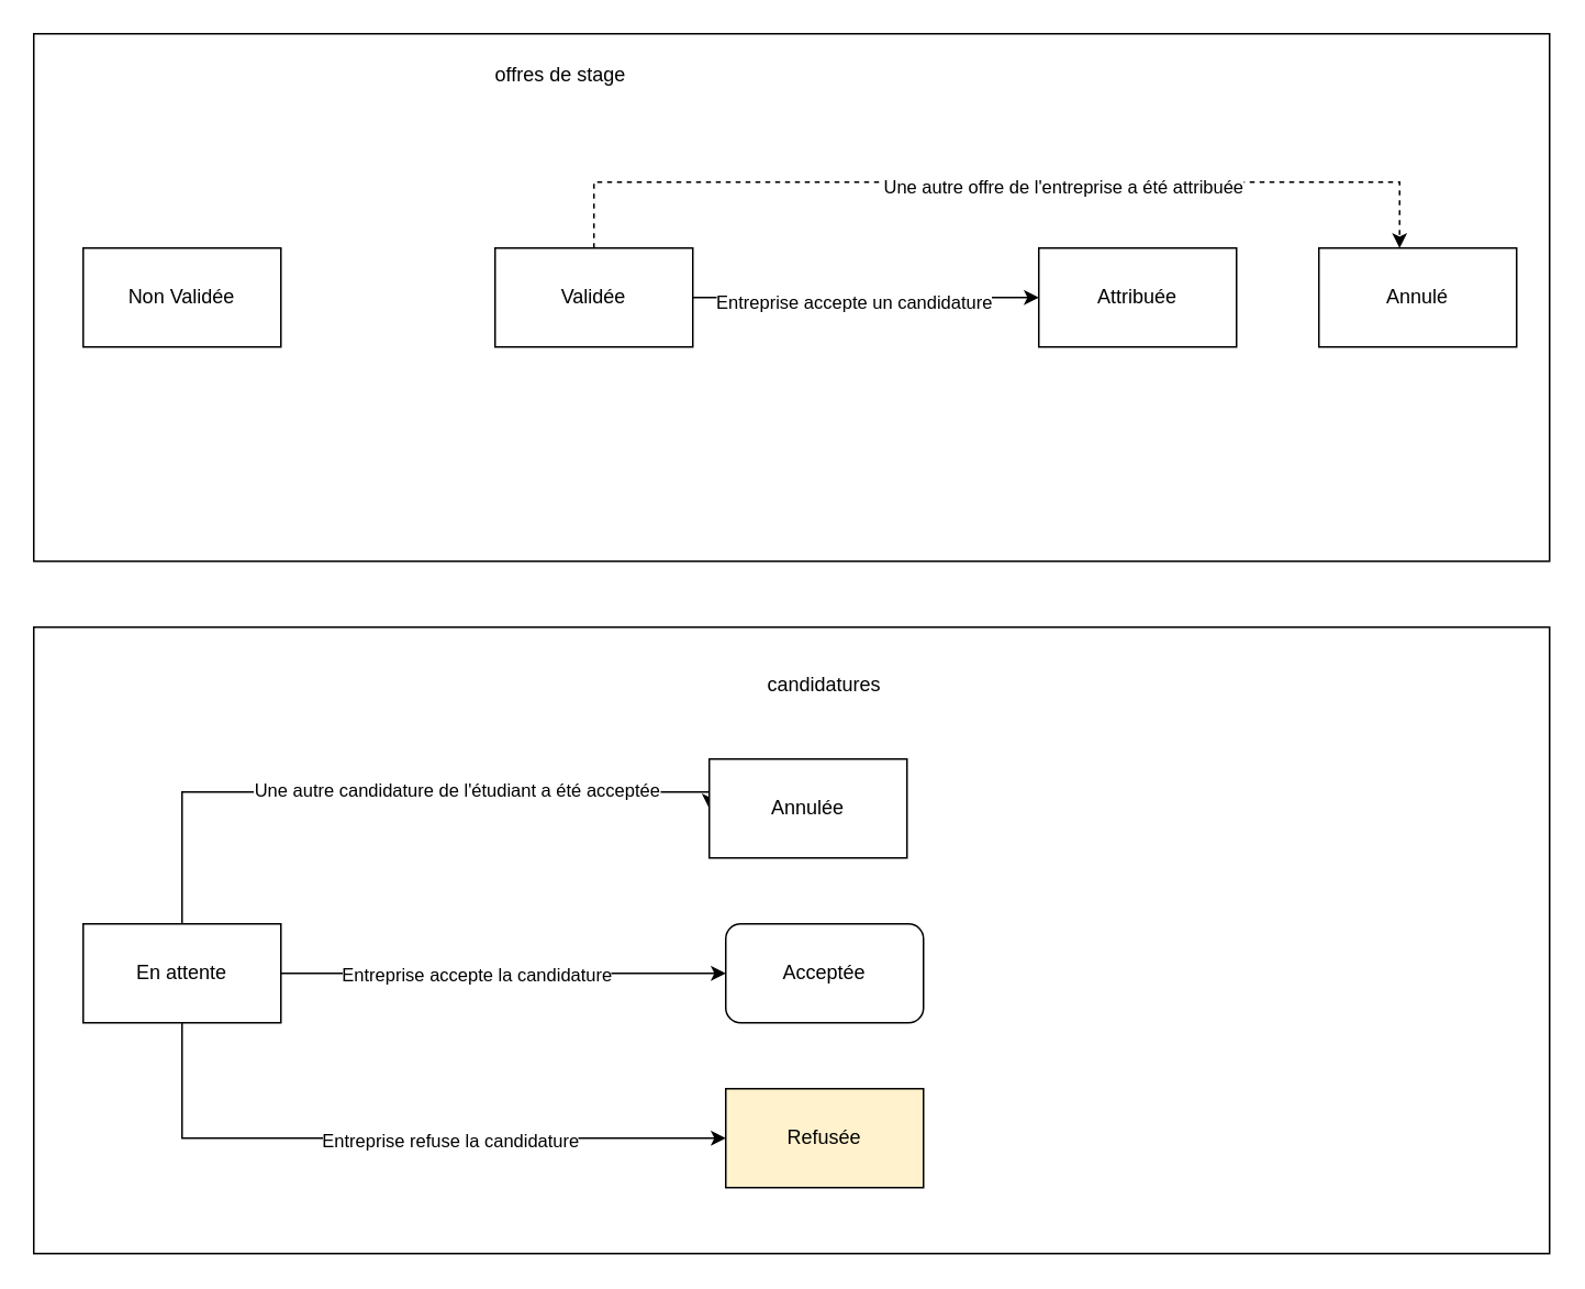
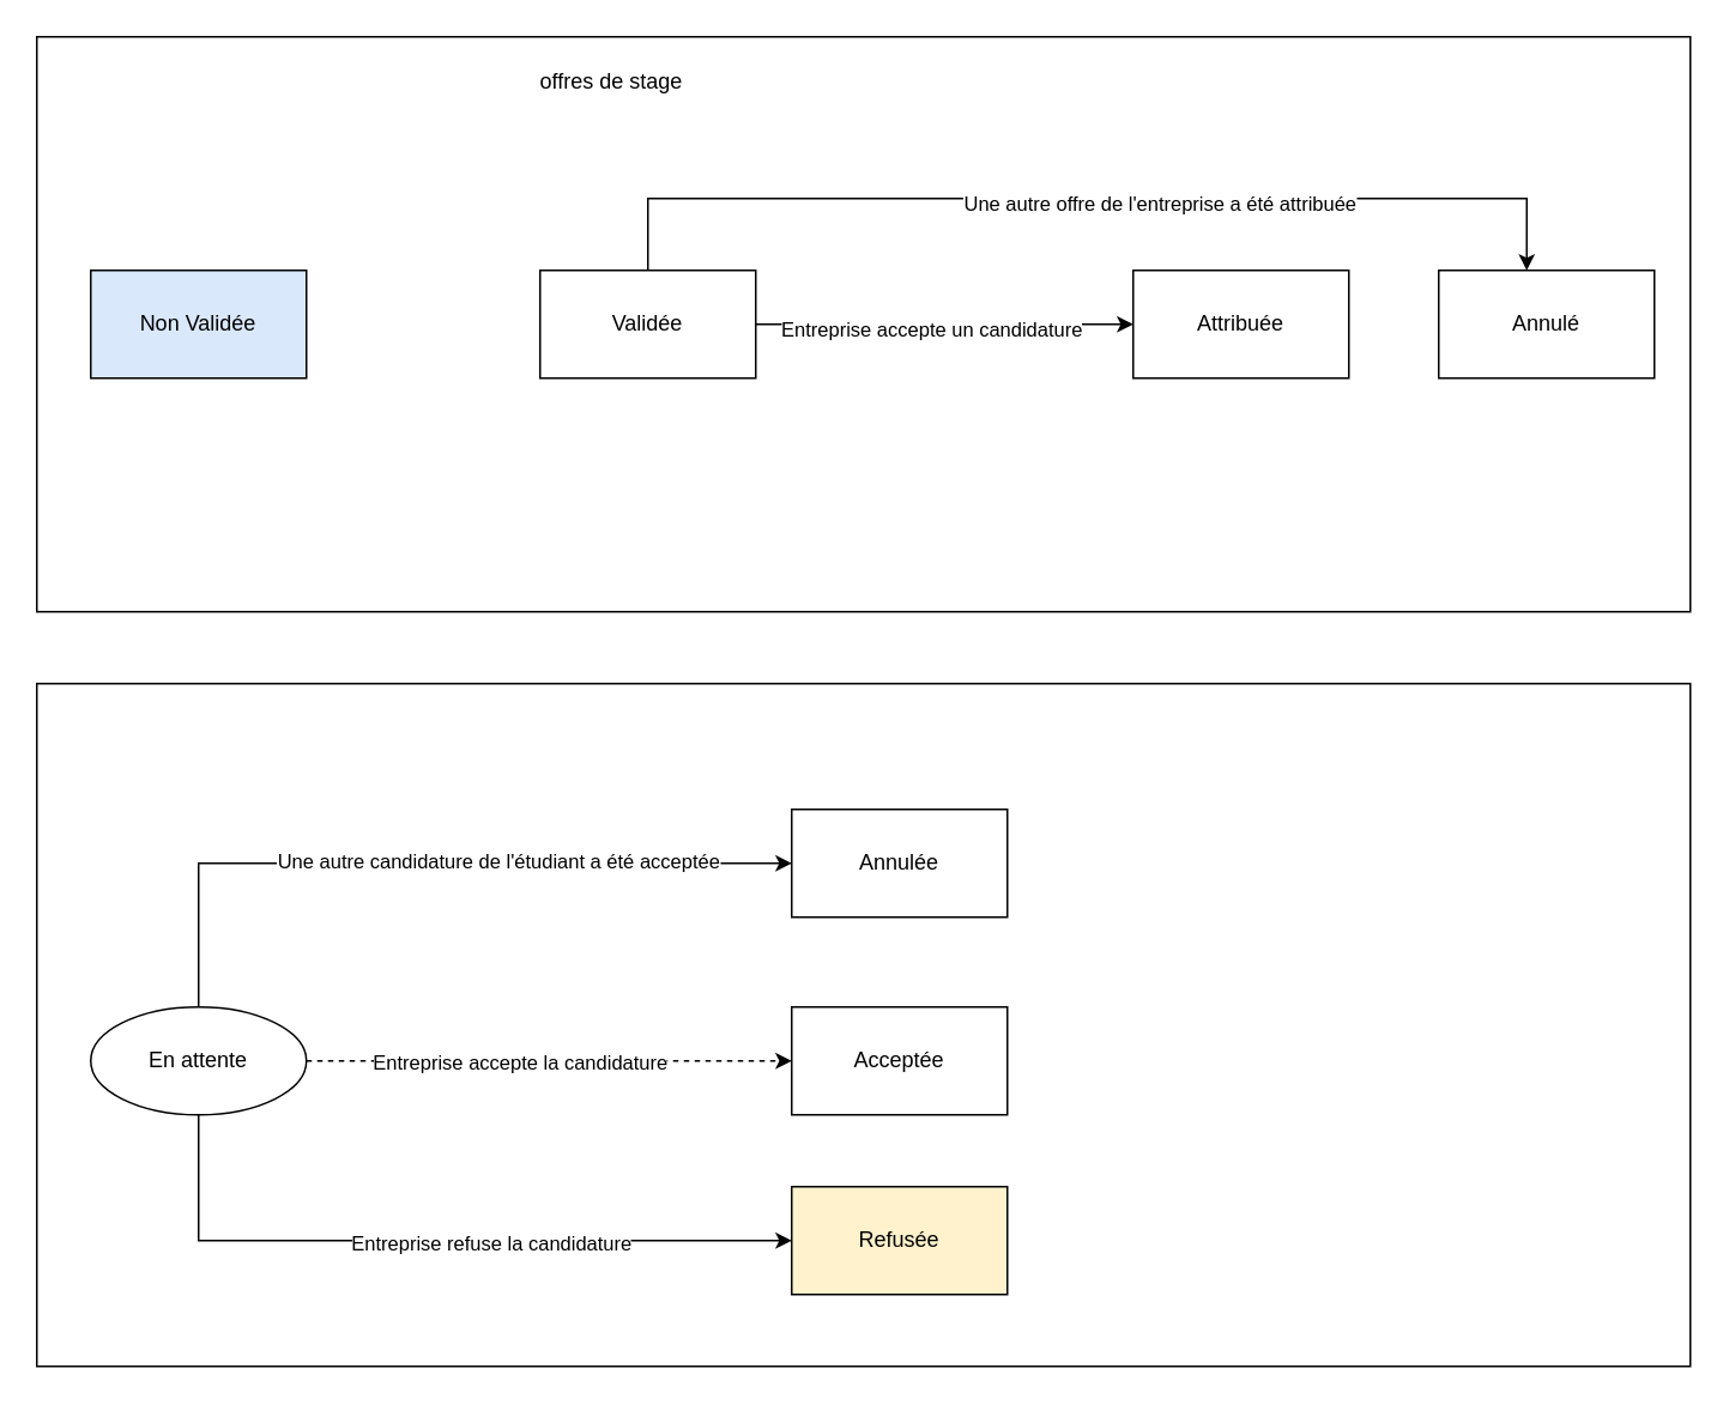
  <mxCell id="0" />
  <mxCell id="1" parent="0" />
  <mxCell id="2" value="" style="rounded=0;whiteSpace=wrap;html=1;" vertex="1" parent="1"><mxGeometry x="20" y="20" width="920" height="320" as="geometry" /></mxCell>
  <mxCell id="3" value="" style="rounded=0;whiteSpace=wrap;html=1;" vertex="1" parent="1"><mxGeometry x="20" y="380" width="920" height="380" as="geometry" /></mxCell>
- <mxCell id="4" value="candidatures" style="text;html=1;strokeColor=none;fillColor=none;align=center;verticalAlign=middle;whiteSpace=wrap;rounded=0;" vertex="1" parent="1"><mxGeometry x="470" y="400" width="60" height="30" as="geometry" /></mxCell>
  <mxCell id="5" value="offres de stage" style="text;html=1;strokeColor=none;fillColor=none;align=center;verticalAlign=middle;whiteSpace=wrap;rounded=0;" vertex="1" parent="1"><mxGeometry x="280" y="30" width="120" height="30" as="geometry" /></mxCell>
- <mxCell id="6" value="Non Validée" style="rounded=0;whiteSpace=wrap;html=1;" vertex="1" parent="1"><mxGeometry x="50" y="150" width="120" height="60" as="geometry" /></mxCell>
+ <mxCell id="6" value="Non Validée" style="rounded=0;whiteSpace=wrap;html=1;fillColor=#dae8fc;" vertex="1" parent="1"><mxGeometry x="50" y="150" width="120" height="60" as="geometry" /></mxCell>
  <mxCell id="7" style="edgeStyle=orthogonalEdgeStyle;rounded=0;orthogonalLoop=1;jettySize=auto;html=1;entryX=0;entryY=0.5;entryDx=0;entryDy=0;" edge="1" parent="1" source="9" target="10"><mxGeometry relative="1" as="geometry" /></mxCell>
  <mxCell id="8" value="Entreprise accepte un candidature" style="edgeLabel;html=1;align=center;verticalAlign=middle;resizable=0;points=[];" vertex="1" connectable="0" parent="7"><mxGeometry x="-0.077" y="-2" relative="1" as="geometry"><mxPoint as="offset" /></mxGeometry></mxCell>
  <mxCell id="9" value="Validée" style="rounded=0;whiteSpace=wrap;html=1;" vertex="1" parent="1"><mxGeometry x="300" y="150" width="120" height="60" as="geometry" /></mxCell>
  <mxCell id="10" value="Attribuée" style="rounded=0;whiteSpace=wrap;html=1;" vertex="1" parent="1"><mxGeometry x="630" y="150" width="120" height="60" as="geometry" /></mxCell>
  <mxCell id="11" value="Annulé" style="rounded=0;whiteSpace=wrap;html=1;" vertex="1" parent="1"><mxGeometry x="800" y="150" width="120" height="60" as="geometry" /></mxCell>
- <mxCell id="12" style="edgeStyle=orthogonalEdgeStyle;rounded=0;orthogonalLoop=1;jettySize=auto;html=1;entryX=0;entryY=0.5;entryDx=0;entryDy=0;" edge="1" parent="1" source="18" target="19"><mxGeometry relative="1" as="geometry" /></mxCell>
+ <mxCell id="12" style="edgeStyle=orthogonalEdgeStyle;rounded=0;orthogonalLoop=1;jettySize=auto;html=1;entryX=0;entryY=0.5;entryDx=0;entryDy=0;dashed=1;" edge="1" parent="1" source="18" target="19"><mxGeometry relative="1" as="geometry" /></mxCell>
  <mxCell id="13" value="Entreprise accepte la candidature" style="edgeLabel;html=1;align=center;verticalAlign=middle;resizable=0;points=[];" vertex="1" connectable="0" parent="12"><mxGeometry x="-0.292" y="1" relative="1" as="geometry"><mxPoint x="22" y="1" as="offset" /></mxGeometry></mxCell>
  <mxCell id="14" style="edgeStyle=orthogonalEdgeStyle;rounded=0;orthogonalLoop=1;jettySize=auto;html=1;entryX=0;entryY=0.5;entryDx=0;entryDy=0;" edge="1" parent="1" source="18" target="20"><mxGeometry relative="1" as="geometry"><Array as="points"><mxPoint x="110" y="690" /></Array></mxGeometry></mxCell>
  <mxCell id="15" value="Entreprise refuse la candidature" style="edgeLabel;html=1;align=center;verticalAlign=middle;resizable=0;points=[];" vertex="1" connectable="0" parent="14"><mxGeometry x="0.158" y="-1" relative="1" as="geometry"><mxPoint as="offset" /></mxGeometry></mxCell>
  <mxCell id="16" style="edgeStyle=orthogonalEdgeStyle;rounded=0;orthogonalLoop=1;jettySize=auto;html=1;entryX=0;entryY=0.5;entryDx=0;entryDy=0;" edge="1" parent="1" source="18" target="21"><mxGeometry relative="1" as="geometry"><Array as="points"><mxPoint x="110" y="480" /></Array></mxGeometry></mxCell>
  <mxCell id="17" value="Une autre candidature de l'étudiant a été acceptée" style="edgeLabel;html=1;align=center;verticalAlign=middle;resizable=0;points=[];" vertex="1" connectable="0" parent="16"><mxGeometry x="0.2" y="2" relative="1" as="geometry"><mxPoint as="offset" /></mxGeometry></mxCell>
- <mxCell id="18" value="En attente" style="rounded=0;whiteSpace=wrap;html=1;" vertex="1" parent="1"><mxGeometry x="50" y="560" width="120" height="60" as="geometry" /></mxCell>
- <mxCell id="19" value="Acceptée" style="whiteSpace=wrap;html=1;rounded=1;" vertex="1" parent="1"><mxGeometry x="440" y="560" width="120" height="60" as="geometry" /></mxCell>
+ <mxCell id="18" value="En attente" style="ellipse;whiteSpace=wrap;html=1;" vertex="1" parent="1"><mxGeometry x="50" y="560" width="120" height="60" as="geometry" /></mxCell>
+ <mxCell id="19" value="Acceptée" style="rounded=0;whiteSpace=wrap;html=1;" vertex="1" parent="1"><mxGeometry x="440" y="560" width="120" height="60" as="geometry" /></mxCell>
  <mxCell id="20" value="Refusée" style="rounded=0;whiteSpace=wrap;html=1;fillColor=#fff2cc;" vertex="1" parent="1"><mxGeometry x="440" y="660" width="120" height="60" as="geometry" /></mxCell>
- <mxCell id="21" value="Annulée" style="rounded=0;whiteSpace=wrap;html=1;" vertex="1" parent="1"><mxGeometry x="430" y="460" width="120" height="60" as="geometry" /></mxCell>
- <mxCell id="22" style="edgeStyle=orthogonalEdgeStyle;rounded=0;orthogonalLoop=1;jettySize=auto;html=1;entryX=0.408;entryY=0;entryDx=0;entryDy=0;entryPerimeter=0;dashed=1;" edge="1" parent="1" source="9" target="11"><mxGeometry relative="1" as="geometry"><Array as="points"><mxPoint x="360" y="110" /><mxPoint x="849" y="110" /></Array></mxGeometry></mxCell>
+ <mxCell id="21" value="Annulée" style="rounded=0;whiteSpace=wrap;html=1;" vertex="1" parent="1"><mxGeometry x="440" y="450" width="120" height="60" as="geometry" /></mxCell>
+ <mxCell id="22" style="edgeStyle=orthogonalEdgeStyle;rounded=0;orthogonalLoop=1;jettySize=auto;html=1;entryX=0.408;entryY=0;entryDx=0;entryDy=0;entryPerimeter=0;" edge="1" parent="1" source="9" target="11"><mxGeometry relative="1" as="geometry"><Array as="points"><mxPoint x="360" y="110" /><mxPoint x="849" y="110" /></Array></mxGeometry></mxCell>
  <mxCell id="23" value="Une autre offre de l'entreprise a été attribuée" style="edgeLabel;html=1;align=center;verticalAlign=middle;resizable=0;points=[];" vertex="1" connectable="0" parent="22"><mxGeometry x="0.139" y="-2" relative="1" as="geometry"><mxPoint as="offset" /></mxGeometry></mxCell>
